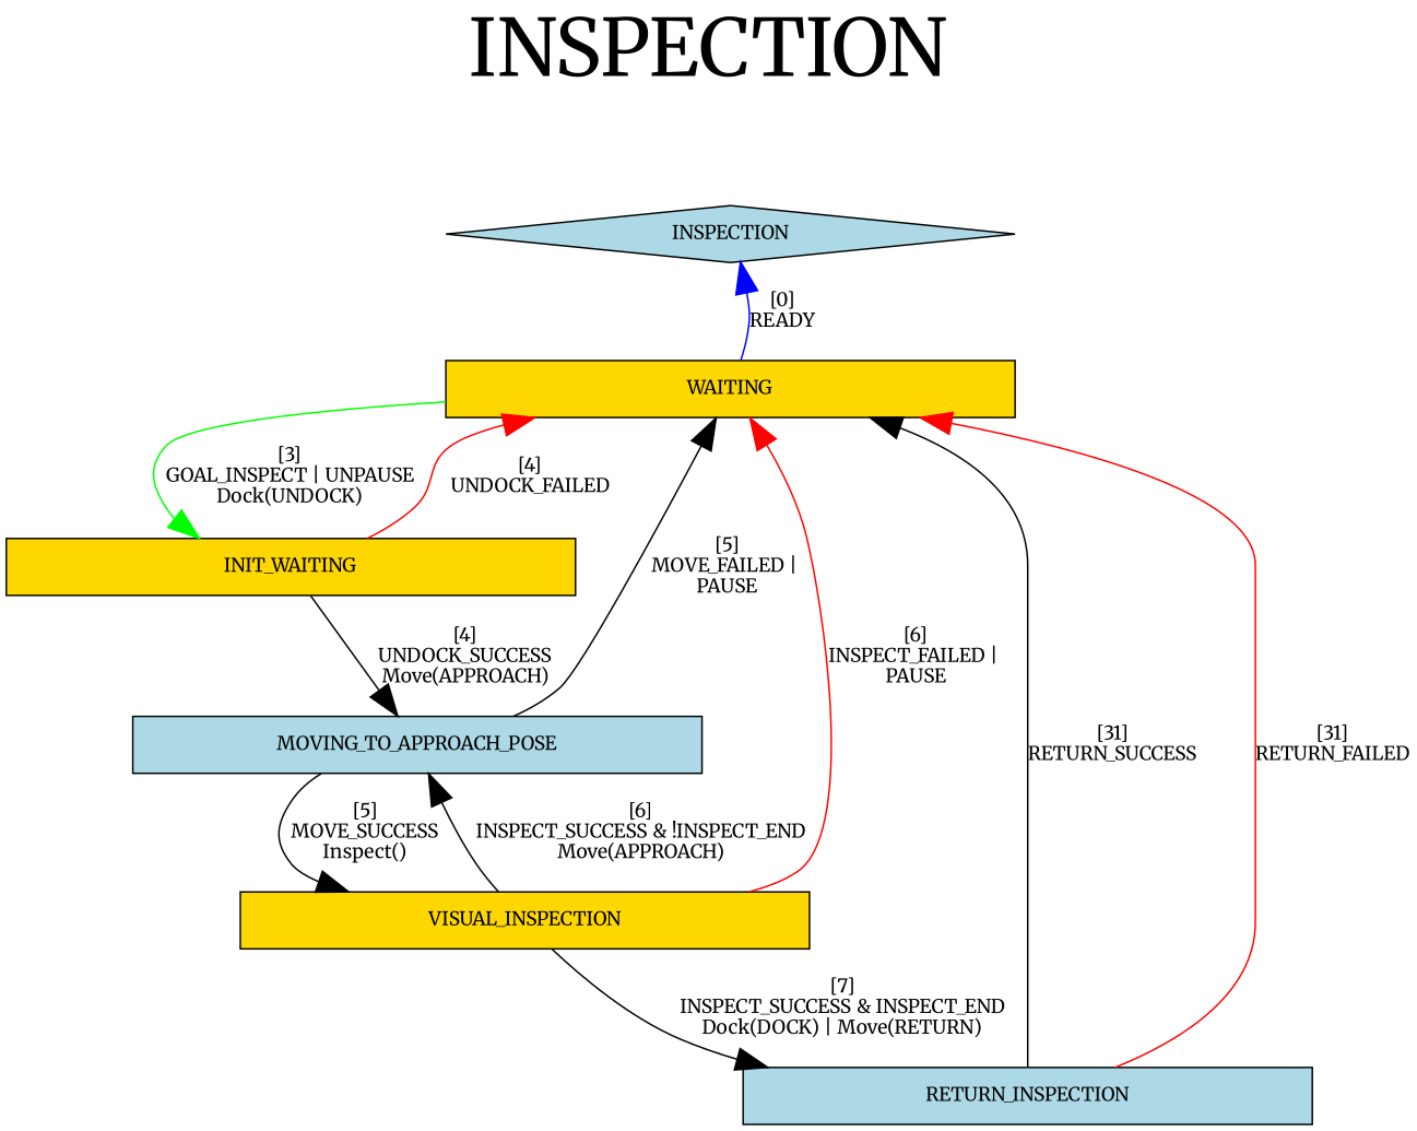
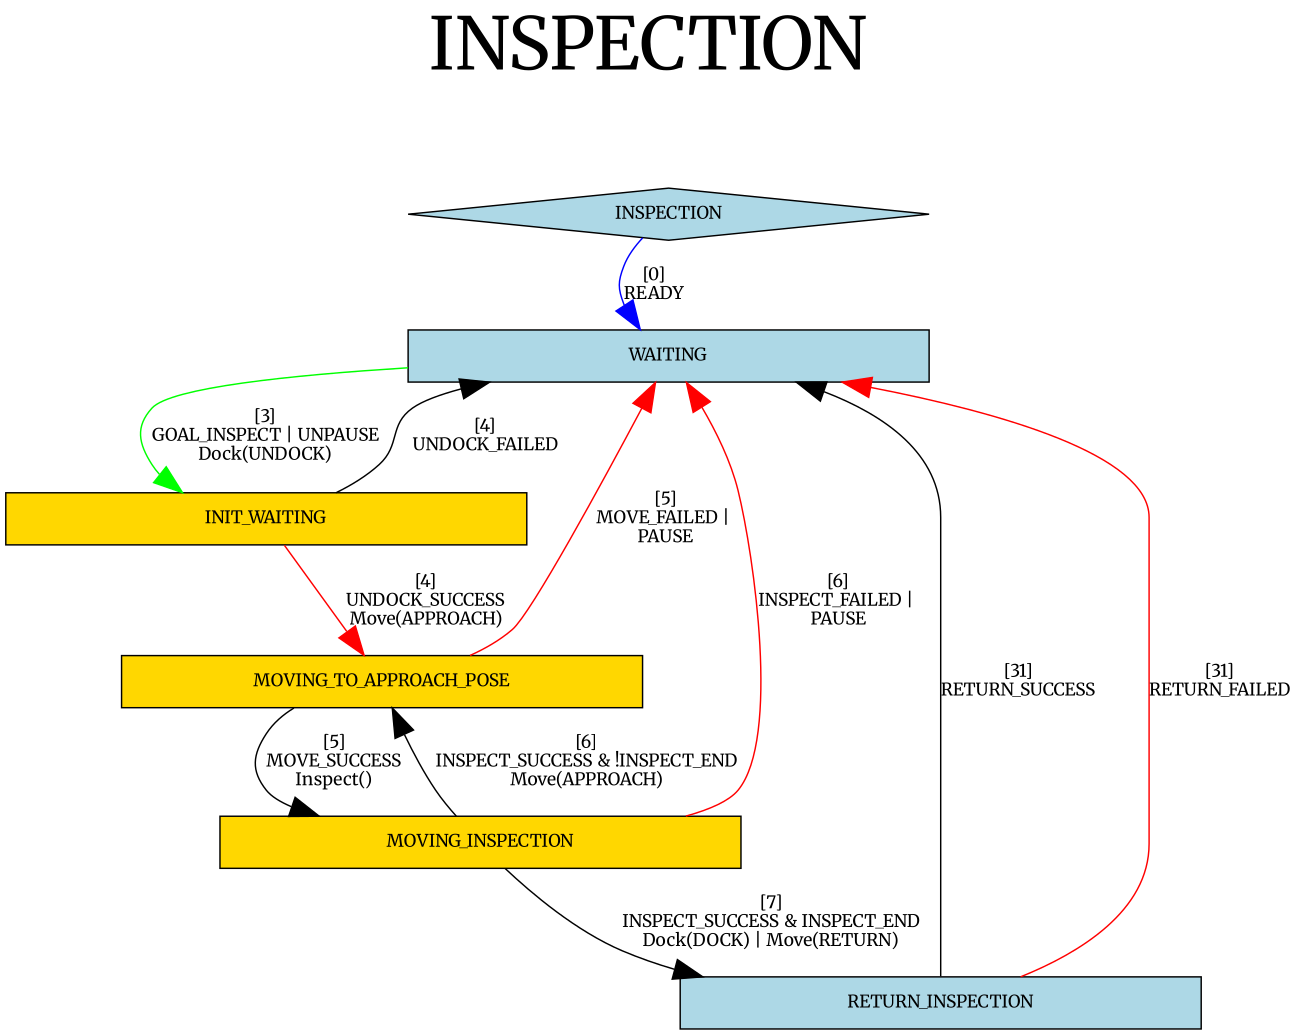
  digraph {
    fontname=Merriweather
    fontsize=50
    label="INSPECTION\n"
    labelloc=t
    node [color=black fillcolor=lightblue fontname=Merriweather fontsize=12 shape=box style=filled]
    edge [arrowsize=2 fontname=Merriweather fontsize=12 weight=2.]
    n1 [label=INSPECTION shape=diamond width=5]
-   WAITING [fillcolor=gold width=5]
+   WAITING [width=5]
    n3 [fillcolor=gold label=INIT_WAITING width=5]
-   MOVING_TO_APPROACH_POSE [width=5]
-   VISUAL_INSPECTION [fillcolor=gold width=5]
+   MOVING_TO_APPROACH_POSE [fillcolor=gold width=5]
+   VISUAL_INSPECTION [fillcolor=gold width=5 label=MOVING_INSPECTION]
    RETURN_INSPECTION [width=5]
-   WAITING -> n1 [color=blue label="[0]\nREADY"]
+   n1 -> WAITING [color=blue label="[0]\nREADY"]
    WAITING -> n3 [color=green label="[3]\nGOAL_INSPECT | UNPAUSE\nDock(UNDOCK)"]
-   n3 -> WAITING [color=red label="[4]\nUNDOCK_FAILED"]
-   n3 -> MOVING_TO_APPROACH_POSE [label="[4]\nUNDOCK_SUCCESS\nMove(APPROACH)"]
-   MOVING_TO_APPROACH_POSE -> WAITING [color=black label="[5]\nMOVE_FAILED | \nPAUSE"]
+   n3 -> WAITING [color=black label="[4]\nUNDOCK_FAILED"]
+   n3 -> MOVING_TO_APPROACH_POSE [label="[4]\nUNDOCK_SUCCESS\nMove(APPROACH)" color=red]
+   MOVING_TO_APPROACH_POSE -> WAITING [color=red label="[5]\nMOVE_FAILED | \nPAUSE"]
    MOVING_TO_APPROACH_POSE -> VISUAL_INSPECTION [label="[5]\nMOVE_SUCCESS\nInspect()"]
    VISUAL_INSPECTION -> WAITING [color=red label="[6]\nINSPECT_FAILED | \nPAUSE"]
    VISUAL_INSPECTION -> MOVING_TO_APPROACH_POSE [label="[6]\nINSPECT_SUCCESS & !INSPECT_END\nMove(APPROACH)"]
    VISUAL_INSPECTION -> RETURN_INSPECTION [label="[7]\nINSPECT_SUCCESS & INSPECT_END\nDock(DOCK) | Move(RETURN)"]
    RETURN_INSPECTION -> WAITING [label="[31]\nRETURN_SUCCESS"]
    RETURN_INSPECTION -> WAITING [color=red label="[31]\nRETURN_FAILED"]
  }
